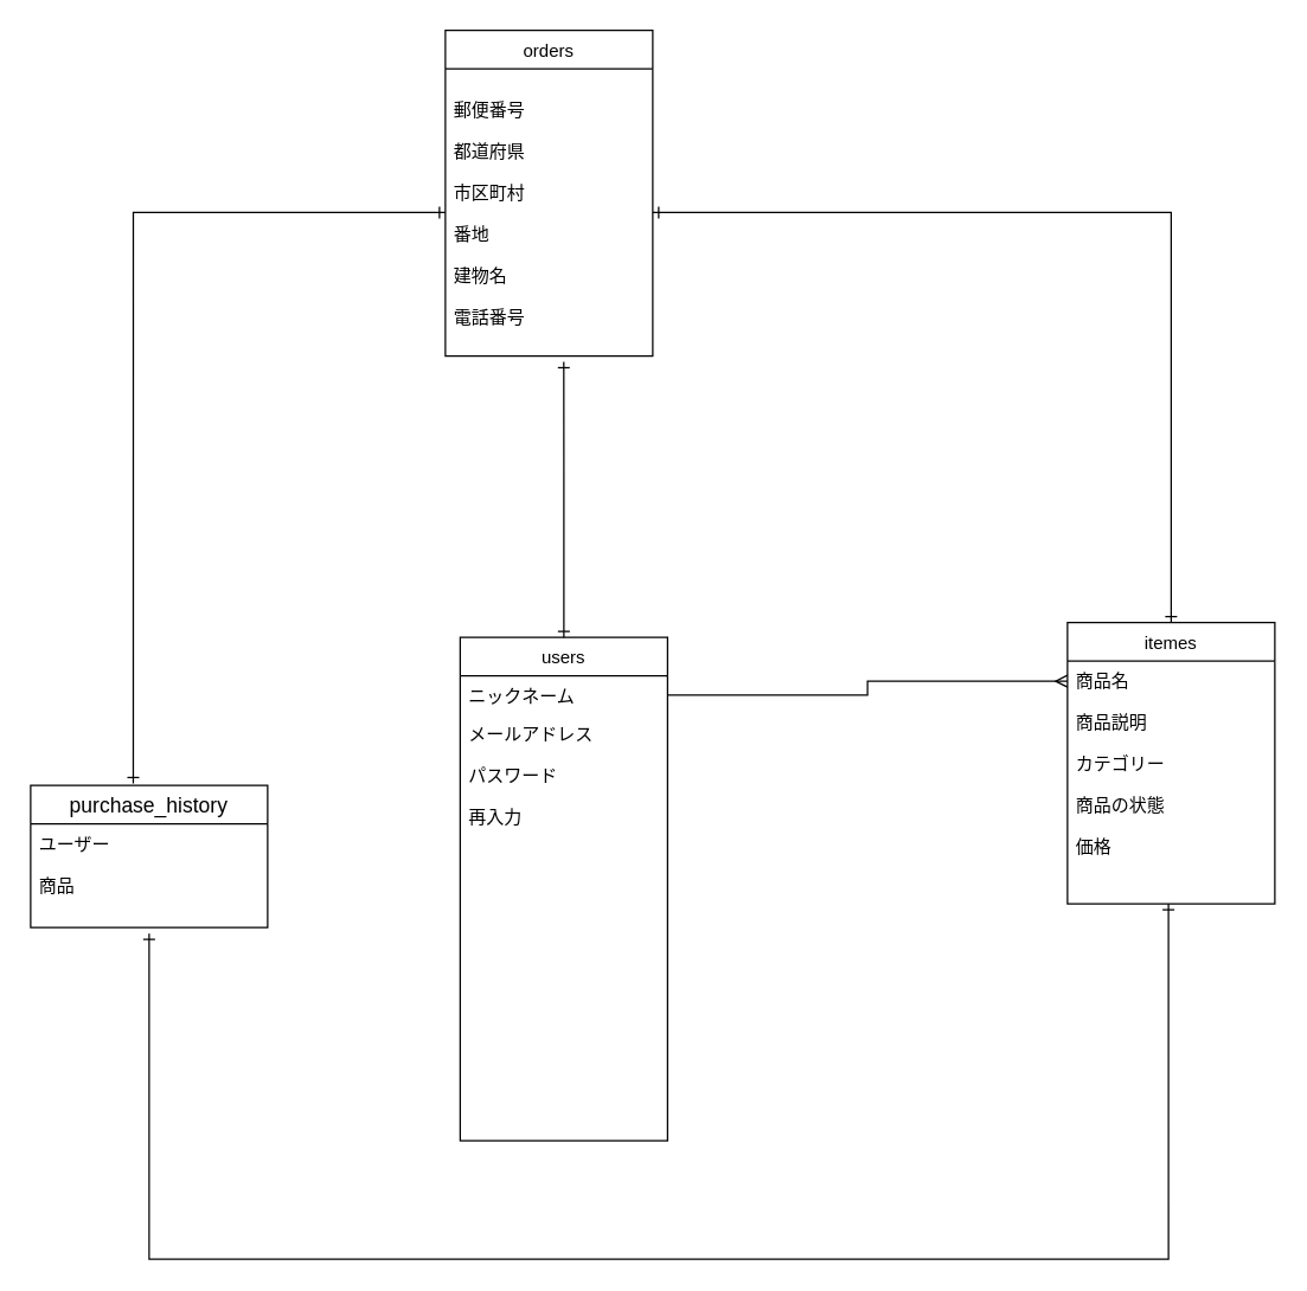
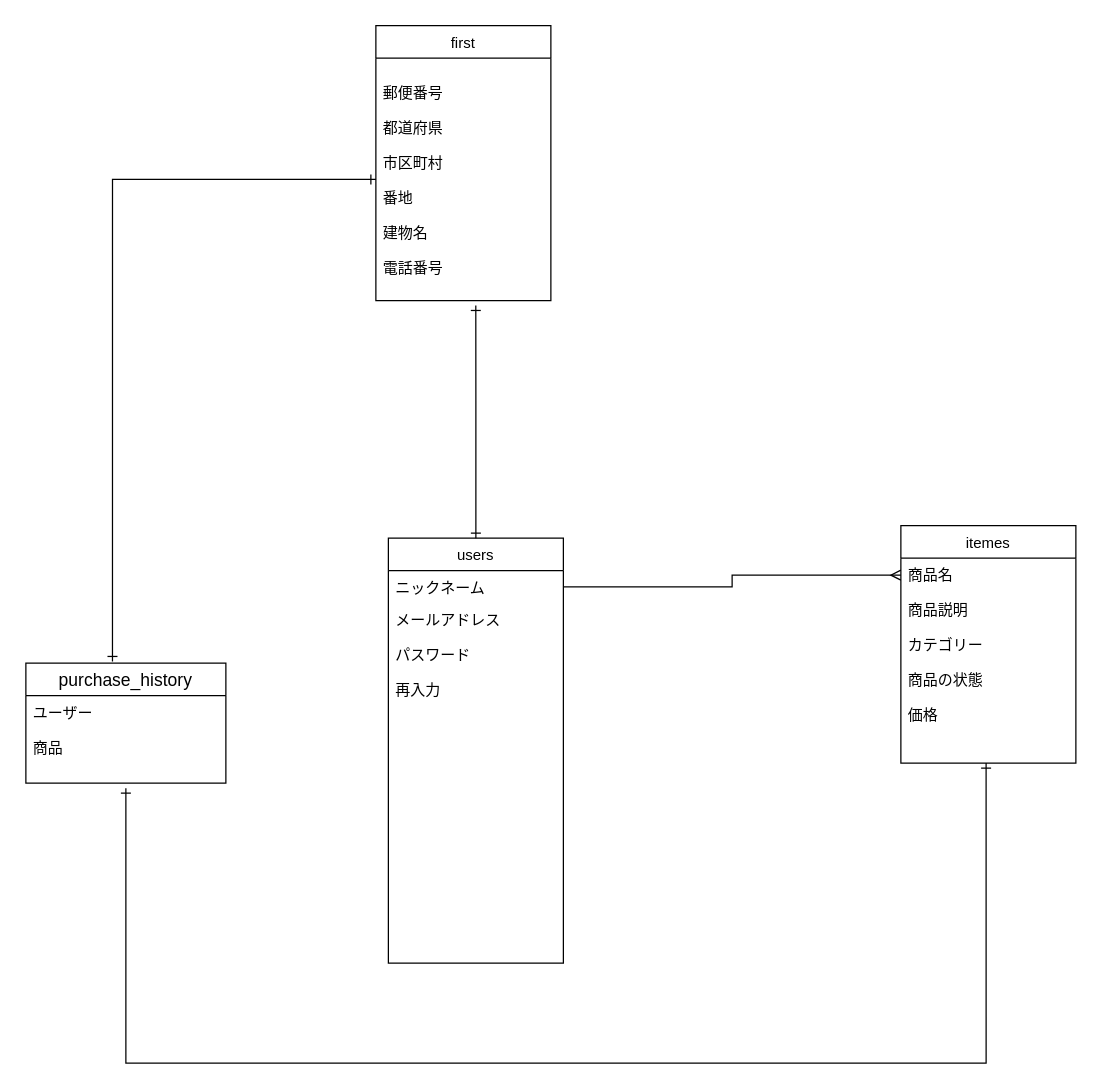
  <mxCell id="0" />
  <mxCell id="1" parent="0" />
  <mxCell id="2" style="edgeStyle=orthogonalEdgeStyle;rounded=0;orthogonalLoop=1;jettySize=auto;html=1;exitX=0.5;exitY=0;exitDx=0;exitDy=0;startArrow=ERone;startFill=0;endArrow=ERone;endFill=0;entryX=0.571;entryY=1.02;entryDx=0;entryDy=0;entryPerimeter=0;" edge="1" parent="1" source="3" target="9"><mxGeometry relative="1" as="geometry"><mxPoint x="379.941" y="290" as="targetPoint" /><Array as="points"><mxPoint x="380" y="320" /><mxPoint x="380" y="320" /></Array></mxGeometry></mxCell>
  <mxCell id="3" value="users" style="swimlane;fontStyle=0;childLayout=stackLayout;horizontal=1;startSize=26;fillColor=none;horizontalStack=0;resizeParent=1;resizeParentMax=0;resizeLast=0;collapsible=1;marginBottom=0;" vertex="1" parent="1"><mxGeometry x="310" y="430" width="140" height="340" as="geometry" /></mxCell>
  <mxCell id="4" value="ニックネーム&#10;&#10;&#10;&#10;&#10;&#10;&#10;&#10;&#10;&#10;&#10;&#10;&#10;&#10;&#10;&#10;&#10;&#10;nickname &#10;&#10;&#10;email  &#10;&#10;&#10;encrypted_password&#10;&#10;&#10;&#10;password_confirmation&#10;&#10;&#10;last name&#10;&#10;&#10;&#10;first&#10;name &#10;&#10;&#10;last&#10;name|&#10;&#10;&#10;birth_date &#10;&#10;&#10;&#10;&#10;&#10;&#10;&#10;" style="text;strokeColor=none;fillColor=none;align=left;verticalAlign=top;spacingLeft=4;spacingRight=4;overflow=hidden;rotatable=0;points=[[0,0.5],[1,0.5]];portConstraint=eastwest;" vertex="1" parent="3"><mxGeometry y="26" width="140" height="26" as="geometry" /></mxCell>
  <mxCell id="5" value="メールアドレス&#10;&#10;パスワード&#10;&#10;再入力&#10;" style="text;strokeColor=none;fillColor=none;align=left;verticalAlign=top;spacingLeft=4;spacingRight=4;overflow=hidden;rotatable=0;points=[[0,0.5],[1,0.5]];portConstraint=eastwest;horizontal=1;" vertex="1" parent="3"><mxGeometry y="52" width="140" height="288" as="geometry" /></mxCell>
  <mxCell id="6" value="itemes" style="swimlane;fontStyle=0;childLayout=stackLayout;horizontal=1;startSize=26;fillColor=none;horizontalStack=0;resizeParent=1;resizeParentMax=0;resizeLast=0;collapsible=1;marginBottom=0;" vertex="1" parent="1"><mxGeometry x="720" y="420" width="140" height="190" as="geometry" /></mxCell>
  <mxCell id="7" value="商品名&#10;&#10;商品説明&#10;&#10;カテゴリー&#10;&#10;商品の状態&#10;&#10;価格" style="text;strokeColor=none;fillColor=none;align=left;verticalAlign=top;spacingLeft=4;spacingRight=4;overflow=hidden;rotatable=0;points=[[0,0.5],[1,0.5]];portConstraint=eastwest;" vertex="1" parent="6"><mxGeometry y="26" width="140" height="164" as="geometry" /></mxCell>
- <mxCell id="8" value="orders" style="swimlane;fontStyle=0;childLayout=stackLayout;horizontal=1;startSize=26;fillColor=none;horizontalStack=0;resizeParent=1;resizeParentMax=0;resizeLast=0;collapsible=1;marginBottom=0;" vertex="1" parent="1"><mxGeometry x="300" y="20" width="140" height="220" as="geometry" /></mxCell>
+ <mxCell id="8" value="first" style="swimlane;fontStyle=0;childLayout=stackLayout;horizontal=1;startSize=26;fillColor=none;horizontalStack=0;resizeParent=1;resizeParentMax=0;resizeLast=0;collapsible=1;marginBottom=0;" vertex="1" parent="1"><mxGeometry x="300" y="20" width="140" height="220" as="geometry" /></mxCell>
  <mxCell id="9" value="&#10;郵便番号&#10;&#10;都道府県&#10;&#10;市区町村&#10;&#10;番地&#10;&#10;建物名&#10;&#10;電話番号&#10;&#10;" style="text;strokeColor=none;fillColor=none;align=left;verticalAlign=top;spacingLeft=4;spacingRight=4;overflow=hidden;rotatable=0;points=[[0,0.5],[1,0.5]];portConstraint=eastwest;" vertex="1" parent="8"><mxGeometry y="26" width="140" height="194" as="geometry" /></mxCell>
  <mxCell id="10" style="edgeStyle=orthogonalEdgeStyle;rounded=0;orthogonalLoop=1;jettySize=auto;html=1;exitX=1;exitY=0.5;exitDx=0;exitDy=0;entryX=0;entryY=0.083;entryDx=0;entryDy=0;entryPerimeter=0;endArrow=ERmany;endFill=0;" edge="1" parent="1" source="4" target="7"><mxGeometry relative="1" as="geometry" /></mxCell>
  <mxCell id="11" value="purchase_history" style="swimlane;fontStyle=0;childLayout=stackLayout;horizontal=1;startSize=26;horizontalStack=0;resizeParent=1;resizeParentMax=0;resizeLast=0;collapsible=1;marginBottom=0;align=center;fontSize=14;" vertex="1" parent="1"><mxGeometry x="20" y="530" width="160" height="96" as="geometry" /></mxCell>
  <mxCell id="12" value="ユーザー&#10;&#10;商品" style="text;strokeColor=none;fillColor=none;spacingLeft=4;spacingRight=4;overflow=hidden;rotatable=0;points=[[0,0.5],[1,0.5]];portConstraint=eastwest;fontSize=12;" vertex="1" parent="11"><mxGeometry y="26" width="160" height="70" as="geometry" /></mxCell>
  <mxCell id="13" style="edgeStyle=orthogonalEdgeStyle;rounded=0;orthogonalLoop=1;jettySize=auto;html=1;entryX=0.487;entryY=1;entryDx=0;entryDy=0;entryPerimeter=0;startArrow=ERone;startFill=0;endArrow=ERone;endFill=0;" edge="1" parent="1" target="7"><mxGeometry relative="1" as="geometry"><mxPoint x="100" y="630" as="sourcePoint" /><Array as="points"><mxPoint x="100" y="630" /><mxPoint x="100" y="850" /><mxPoint x="788" y="850" /></Array></mxGeometry></mxCell>
  <mxCell id="14" style="edgeStyle=orthogonalEdgeStyle;rounded=0;orthogonalLoop=1;jettySize=auto;html=1;exitX=0;exitY=0.5;exitDx=0;exitDy=0;entryX=0.433;entryY=-0.014;entryDx=0;entryDy=0;entryPerimeter=0;startArrow=ERone;startFill=0;endArrow=ERone;endFill=0;" edge="1" parent="1" source="9" target="11"><mxGeometry relative="1" as="geometry" /></mxCell>
- <mxCell id="15" style="edgeStyle=orthogonalEdgeStyle;rounded=0;orthogonalLoop=1;jettySize=auto;html=1;exitX=1;exitY=0.5;exitDx=0;exitDy=0;entryX=0.5;entryY=0;entryDx=0;entryDy=0;startArrow=ERone;startFill=0;endArrow=ERone;endFill=0;" edge="1" parent="1" source="9" target="6"><mxGeometry relative="1" as="geometry" /></mxCell>
